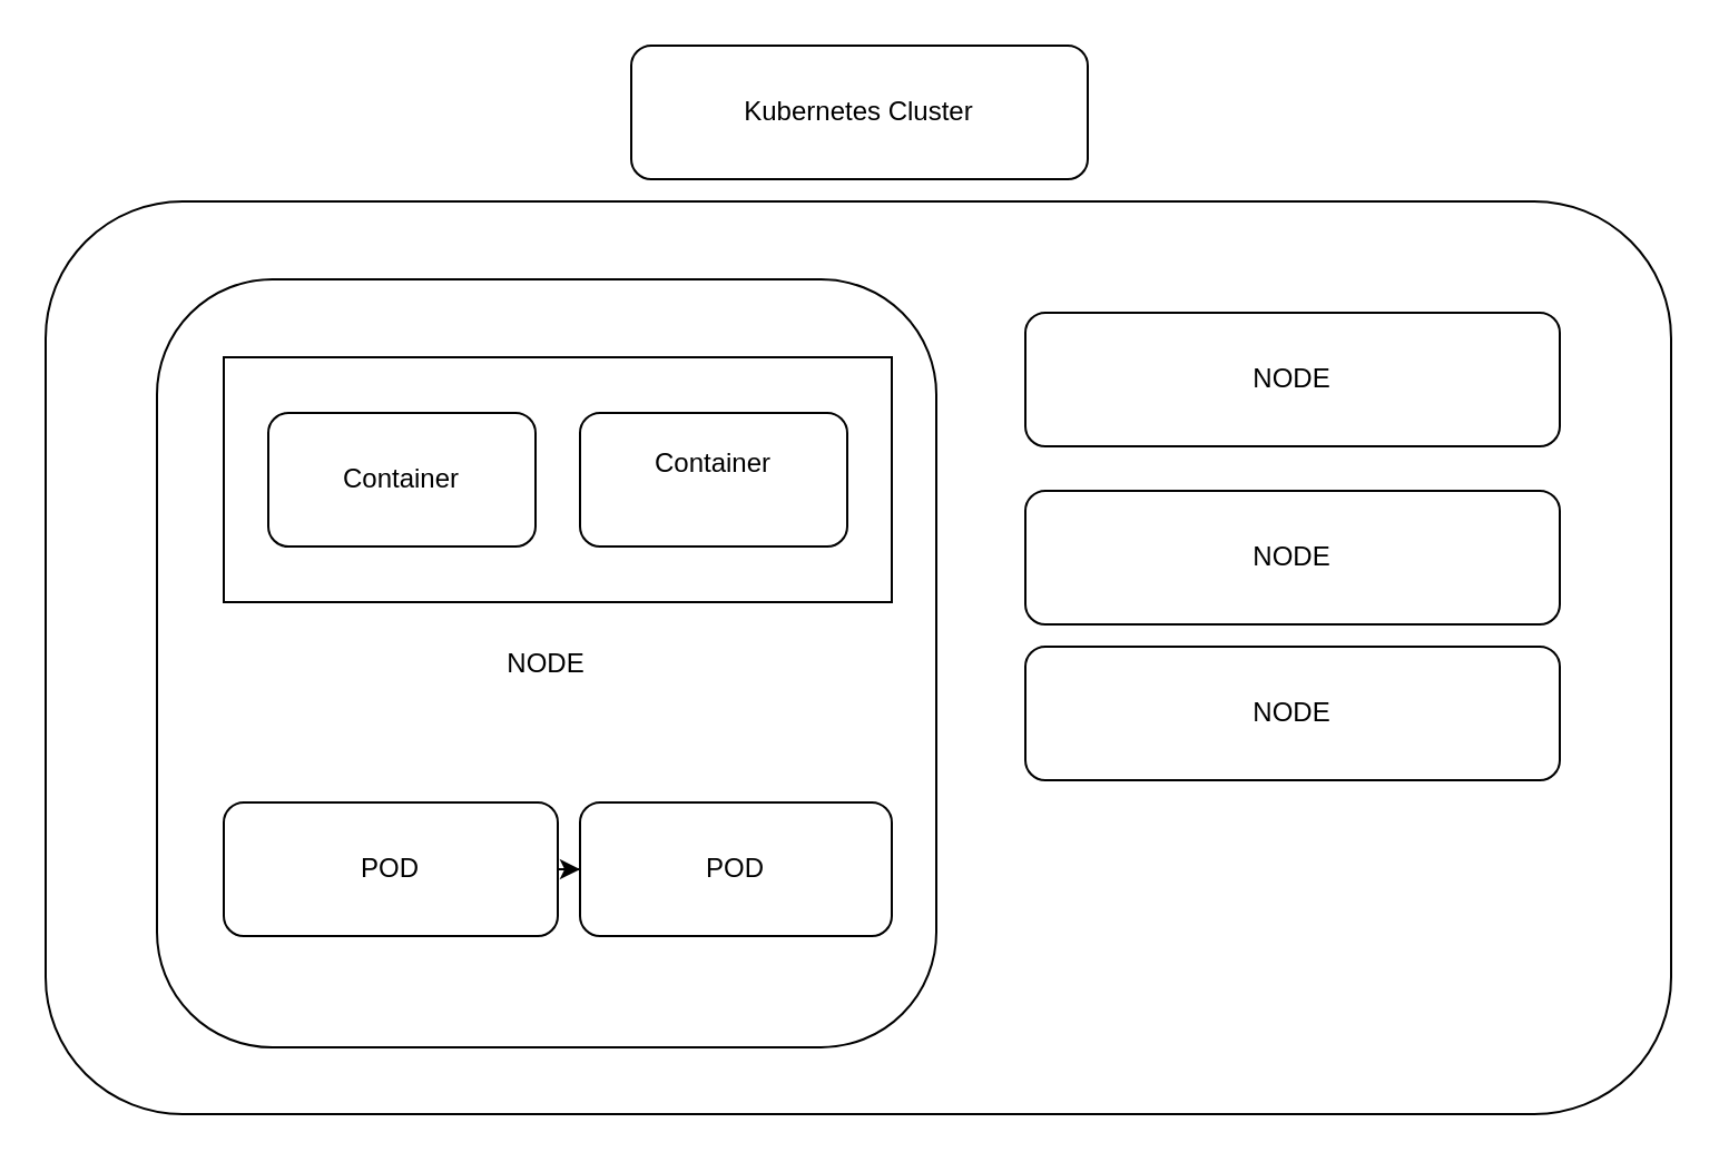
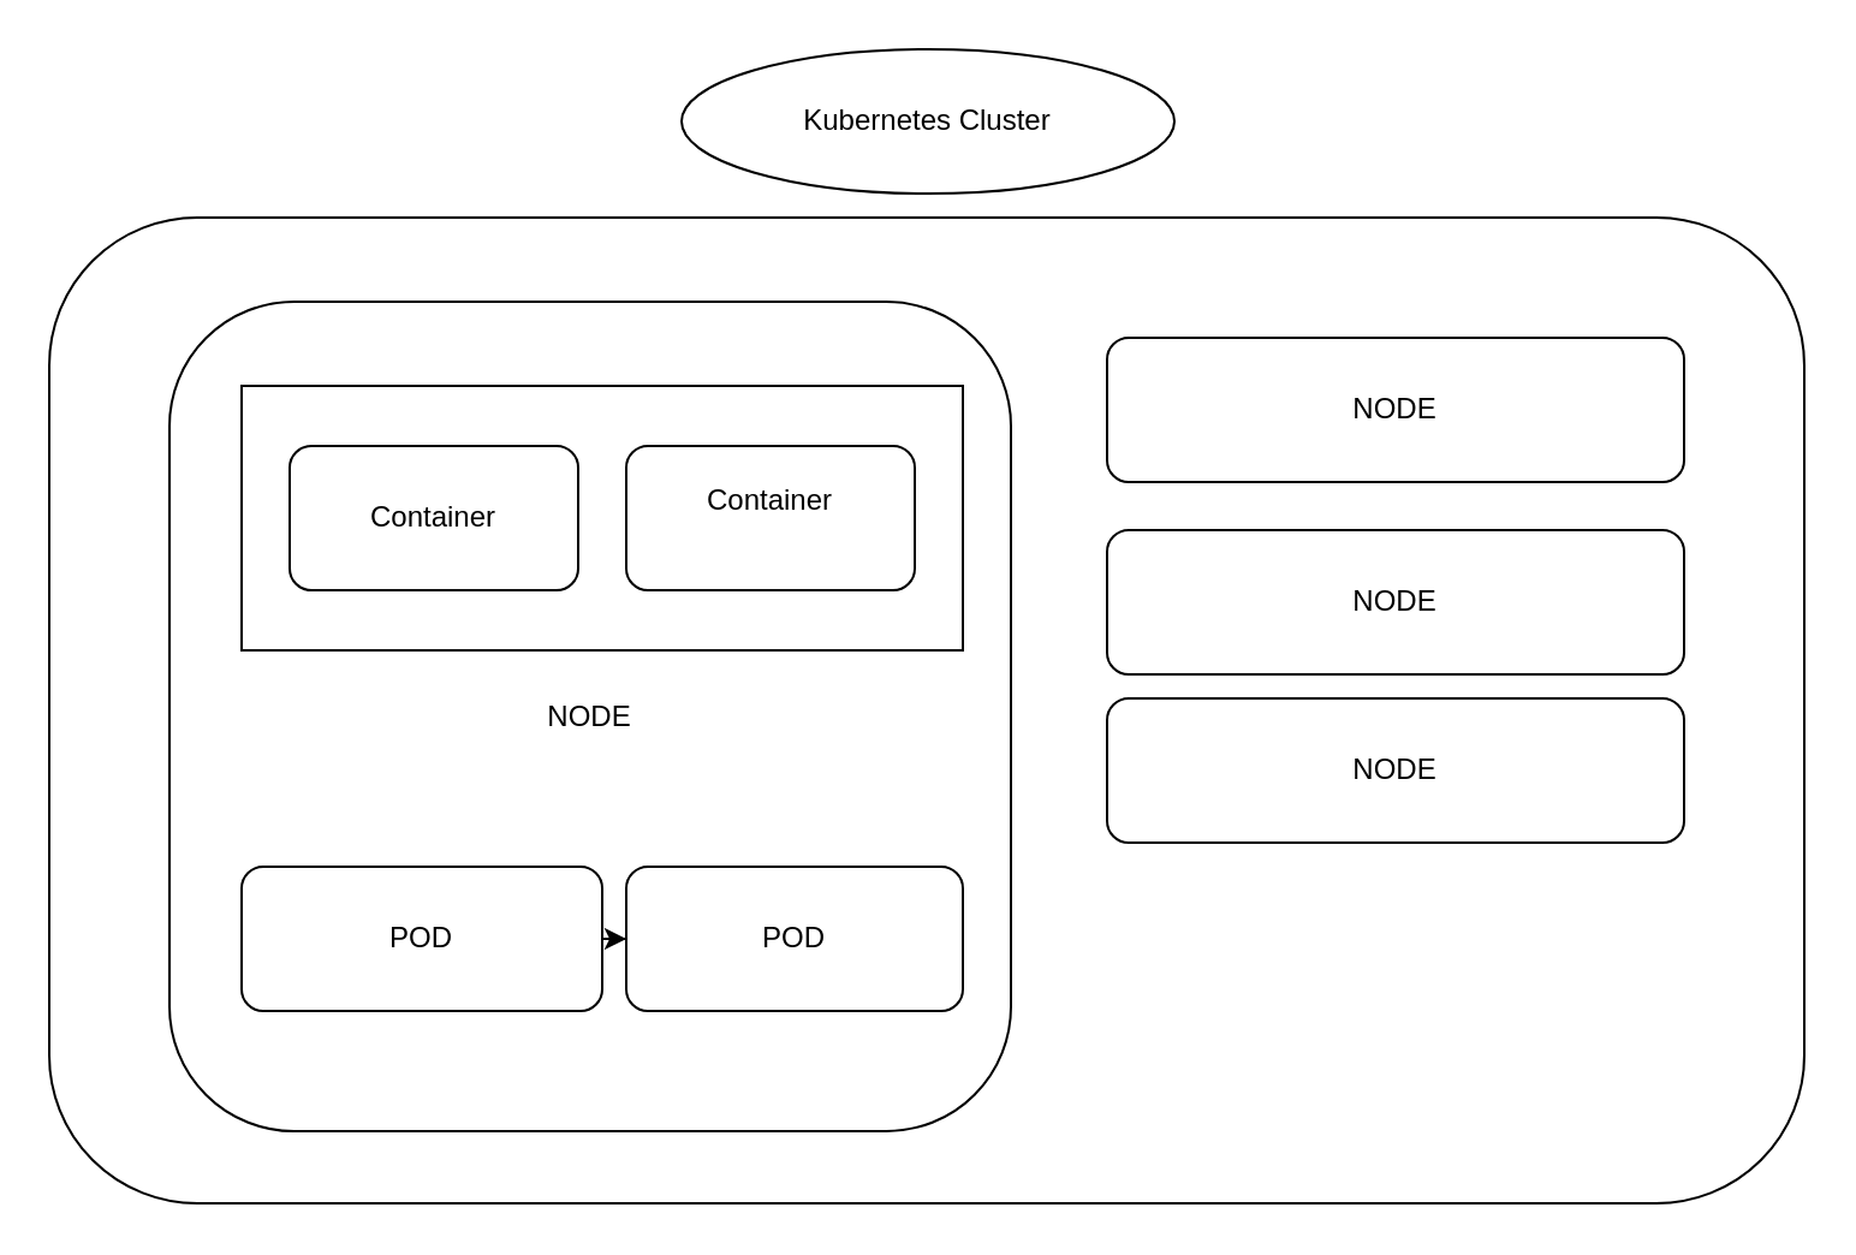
  <mxCell id="0" />
  <mxCell id="1" parent="0" />
  <mxCell id="2" value="" style="rounded=1;whiteSpace=wrap;html=1;" vertex="1" parent="1"><mxGeometry x="20" y="90" width="730" height="410" as="geometry" /></mxCell>
  <mxCell id="3" value="NODE" style="rounded=1;whiteSpace=wrap;html=1;" vertex="1" parent="1"><mxGeometry x="70" y="125" width="350" height="345" as="geometry" /></mxCell>
  <mxCell id="4" value="NODE" style="rounded=1;whiteSpace=wrap;html=1;" vertex="1" parent="1"><mxGeometry x="460" y="140" width="240" height="60" as="geometry" /></mxCell>
  <mxCell id="5" value="NODE" style="rounded=1;whiteSpace=wrap;html=1;" vertex="1" parent="1"><mxGeometry x="460" y="220" width="240" height="60" as="geometry" /></mxCell>
  <mxCell id="6" value="NODE" style="rounded=1;whiteSpace=wrap;html=1;" vertex="1" parent="1"><mxGeometry x="460" y="290" width="240" height="60" as="geometry" /></mxCell>
  <mxCell id="7" value="" style="rounded=0;whiteSpace=wrap;html=1;" vertex="1" parent="1"><mxGeometry x="100" y="160" width="300" height="110" as="geometry" /></mxCell>
  <mxCell id="8" value="" style="edgeStyle=orthogonalEdgeStyle;rounded=0;orthogonalLoop=1;jettySize=auto;html=1;" edge="1" parent="1" source="9" target="10"><mxGeometry relative="1" as="geometry" /></mxCell>
  <mxCell id="9" value="POD" style="rounded=1;whiteSpace=wrap;html=1;" vertex="1" parent="1"><mxGeometry x="100" y="360" width="150" height="60" as="geometry" /></mxCell>
  <mxCell id="10" value="POD" style="rounded=1;whiteSpace=wrap;html=1;" vertex="1" parent="1"><mxGeometry x="260" y="360" width="140" height="60" as="geometry" /></mxCell>
  <mxCell id="11" value="Container" style="rounded=1;whiteSpace=wrap;html=1;" vertex="1" parent="1"><mxGeometry x="120" y="185" width="120" height="60" as="geometry" /></mxCell>
  <mxCell id="12" value="Container&lt;div&gt;&lt;br&gt;&lt;/div&gt;" style="rounded=1;whiteSpace=wrap;html=1;" vertex="1" parent="1"><mxGeometry x="260" y="185" width="120" height="60" as="geometry" /></mxCell>
- <mxCell id="13" value="Kubernetes Cluster" style="rounded=1;whiteSpace=wrap;html=1;" vertex="1" parent="1"><mxGeometry x="283" y="20" width="205" height="60" as="geometry" /></mxCell>
+ <mxCell id="13" value="Kubernetes Cluster" style="ellipse;whiteSpace=wrap;html=1;" vertex="1" parent="1"><mxGeometry x="283" y="20" width="205" height="60" as="geometry" /></mxCell>
